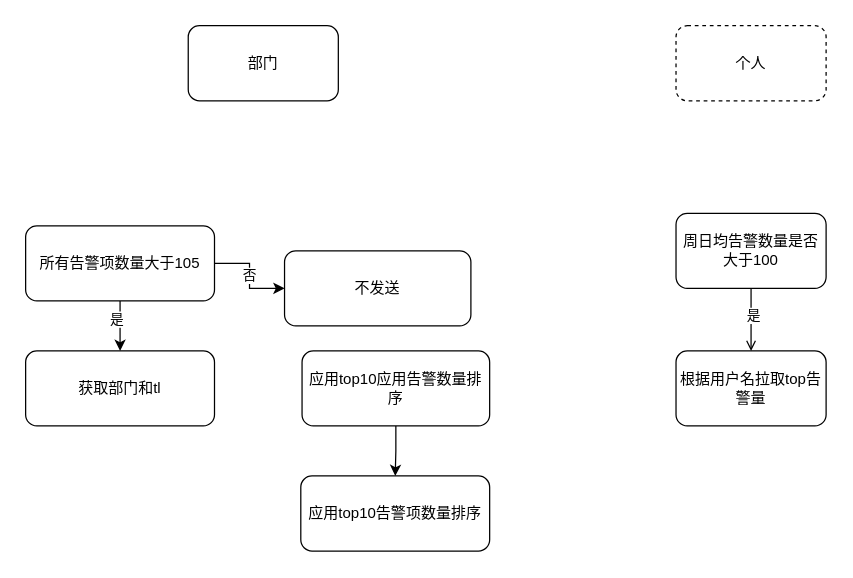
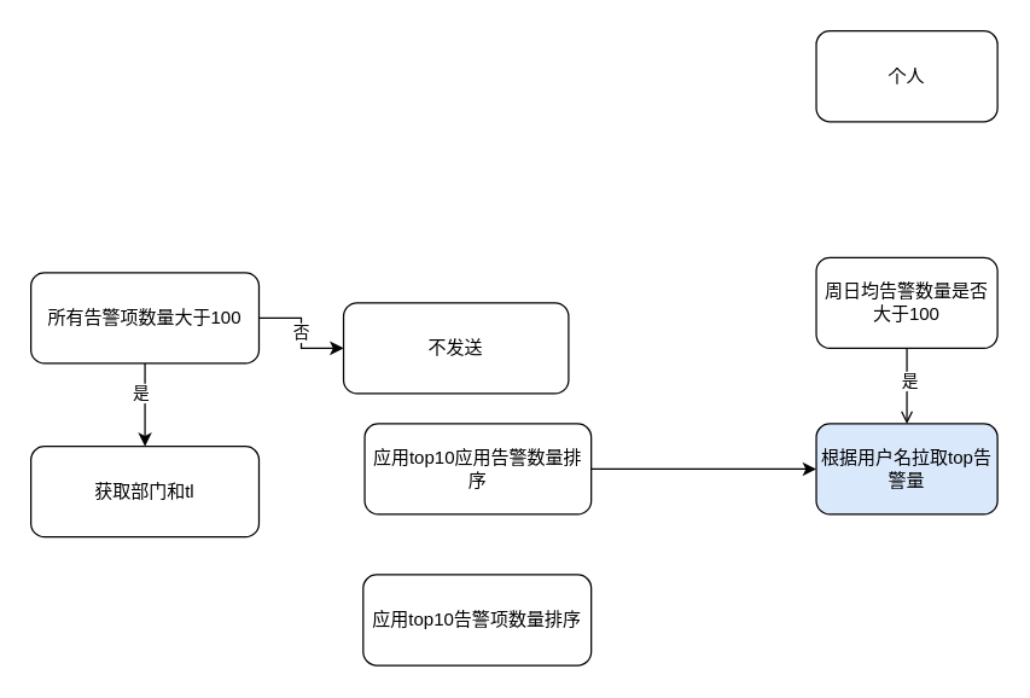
  <mxCell id="0" />
  <mxCell id="1" parent="0" />
- <mxCell id="2" value="" style="edgeStyle=orthogonalEdgeStyle;rounded=0;orthogonalLoop=1;jettySize=auto;html=1;" edge="1" parent="1" source="3" target="4"><mxGeometry relative="1" as="geometry" /></mxCell>
+ <mxCell id="2" value="" style="edgeStyle=orthogonalEdgeStyle;rounded=0;orthogonalLoop=1;jettySize=auto;html=1;" edge="1" parent="1" source="3" target="16"><mxGeometry relative="1" as="geometry" /></mxCell>
  <mxCell id="3" value="应用top10应用告警数量排序" style="rounded=1;whiteSpace=wrap;html=1;" vertex="1" parent="1"><mxGeometry x="241" y="280" width="150" height="60" as="geometry" /></mxCell>
  <mxCell id="4" value="应用top10告警项数量排序" style="rounded=1;whiteSpace=wrap;html=1;" vertex="1" parent="1"><mxGeometry x="240" y="380" width="151" height="60" as="geometry" /></mxCell>
  <mxCell id="5" value="否" style="edgeStyle=orthogonalEdgeStyle;rounded=0;orthogonalLoop=1;jettySize=auto;html=1;" edge="1" parent="1" source="8" target="9"><mxGeometry relative="1" as="geometry" /></mxCell>
  <mxCell id="6" value="" style="edgeStyle=orthogonalEdgeStyle;rounded=0;orthogonalLoop=1;jettySize=auto;html=1;" edge="1" parent="1" source="8" target="10"><mxGeometry relative="1" as="geometry" /></mxCell>
  <mxCell id="7" value="是" style="edgeLabel;html=1;align=center;verticalAlign=middle;resizable=0;points=[];" vertex="1" connectable="0" parent="6"><mxGeometry x="-0.309" y="-3" relative="1" as="geometry"><mxPoint as="offset" /></mxGeometry></mxCell>
- <mxCell id="8" value="所有告警项数量大于105" style="rounded=1;whiteSpace=wrap;html=1;" vertex="1" parent="1"><mxGeometry x="20" y="180" width="151" height="60" as="geometry" /></mxCell>
+ <mxCell id="8" value="所有告警项数量大于100" style="rounded=1;whiteSpace=wrap;html=1;" vertex="1" parent="1"><mxGeometry x="20" y="180" width="151" height="60" as="geometry" /></mxCell>
  <mxCell id="9" value="不发送" style="rounded=1;whiteSpace=wrap;html=1;" vertex="1" parent="1"><mxGeometry x="227" y="200" width="149" height="60" as="geometry" /></mxCell>
- <mxCell id="10" value="获取部门和tl" style="rounded=1;whiteSpace=wrap;html=1;" vertex="1" parent="1"><mxGeometry x="20" y="280" width="151" height="60" as="geometry" /></mxCell>
- <mxCell id="11" value="部门" style="rounded=1;whiteSpace=wrap;html=1;" vertex="1" parent="1"><mxGeometry x="150" y="20" width="120" height="60" as="geometry" /></mxCell>
- <mxCell id="12" value="个人" style="rounded=1;whiteSpace=wrap;html=1;dashed=1;" vertex="1" parent="1"><mxGeometry x="540" y="20" width="120" height="60" as="geometry" /></mxCell>
+ <mxCell id="10" value="获取部门和tl" style="rounded=1;whiteSpace=wrap;html=1;" vertex="1" parent="1"><mxGeometry x="20" y="295" width="151" height="60" as="geometry" /></mxCell>
+ <mxCell id="12" value="个人" style="rounded=1;whiteSpace=wrap;html=1;" vertex="1" parent="1"><mxGeometry x="540" y="20" width="120" height="60" as="geometry" /></mxCell>
  <mxCell id="13" value="" style="edgeStyle=orthogonalEdgeStyle;rounded=0;orthogonalLoop=1;jettySize=auto;html=1;endArrow=open;" edge="1" parent="1" source="15" target="16"><mxGeometry relative="1" as="geometry" /></mxCell>
  <mxCell id="14" value="是" style="edgeLabel;html=1;align=center;verticalAlign=middle;resizable=0;points=[];" vertex="1" connectable="0" parent="13"><mxGeometry x="-0.174" y="1" relative="1" as="geometry"><mxPoint as="offset" /></mxGeometry></mxCell>
  <mxCell id="15" value="周日均告警数量是否大于100" style="rounded=1;whiteSpace=wrap;html=1;" vertex="1" parent="1"><mxGeometry x="540" y="170" width="120" height="60" as="geometry" /></mxCell>
- <mxCell id="16" value="根据用户名拉取top告警量" style="whiteSpace=wrap;html=1;rounded=1;" vertex="1" parent="1"><mxGeometry x="540" y="280" width="120" height="60" as="geometry" /></mxCell>
+ <mxCell id="16" value="根据用户名拉取top告警量" style="whiteSpace=wrap;html=1;rounded=1;fillColor=#dae8fc;" vertex="1" parent="1"><mxGeometry x="540" y="280" width="120" height="60" as="geometry" /></mxCell>
